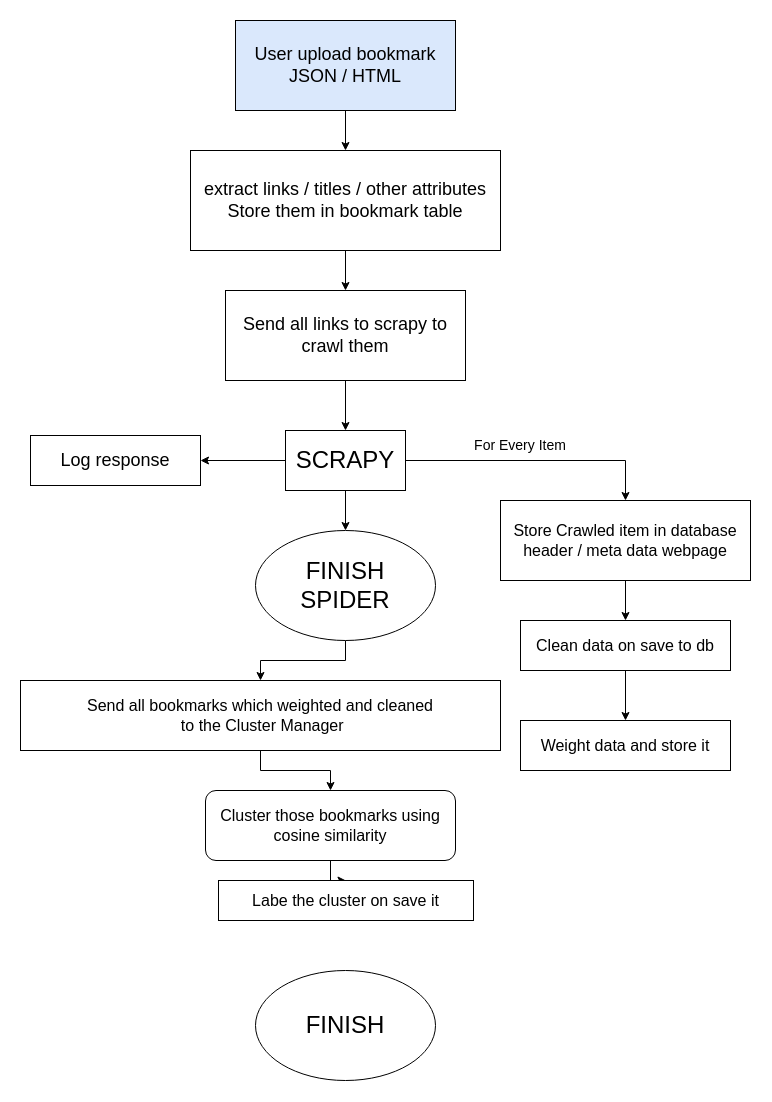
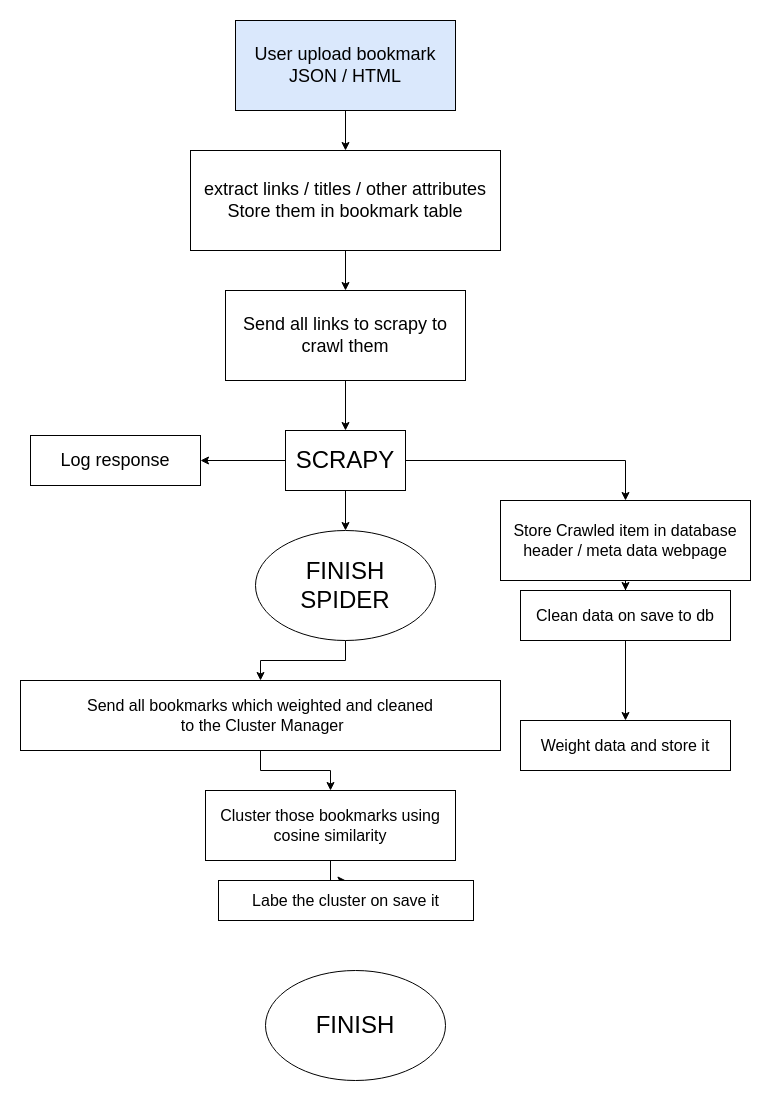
  <mxCell id="0" />
  <mxCell id="1" parent="0" />
  <mxCell id="2" value="" style="edgeStyle=orthogonalEdgeStyle;rounded=0;orthogonalLoop=1;jettySize=auto;html=1;" edge="1" parent="1" source="3" target="5"><mxGeometry relative="1" as="geometry" /></mxCell>
  <mxCell id="3" value="&lt;font style=&quot;font-size: 18px;&quot;&gt;User upload bookmark&lt;br&gt;JSON / HTML&lt;br&gt;&lt;/font&gt;" style="rounded=0;whiteSpace=wrap;html=1;fillColor=#dae8fc;" vertex="1" parent="1"><mxGeometry x="235" y="20" width="220" height="90" as="geometry" /></mxCell>
  <mxCell id="4" value="" style="edgeStyle=orthogonalEdgeStyle;rounded=0;orthogonalLoop=1;jettySize=auto;html=1;" edge="1" parent="1" source="5" target="7"><mxGeometry relative="1" as="geometry" /></mxCell>
  <mxCell id="5" value="&lt;font style=&quot;&quot;&gt;&lt;font style=&quot;font-size: 18px;&quot;&gt;extract links / titles / other attributes&lt;br&gt;Store them in bookmark table&lt;/font&gt;&lt;br&gt;&lt;/font&gt;" style="rounded=0;whiteSpace=wrap;html=1;" vertex="1" parent="1"><mxGeometry x="190" y="150" width="310" height="100" as="geometry" /></mxCell>
  <mxCell id="6" value="" style="edgeStyle=orthogonalEdgeStyle;rounded=0;orthogonalLoop=1;jettySize=auto;html=1;" edge="1" parent="1" source="7" target="11"><mxGeometry relative="1" as="geometry" /></mxCell>
  <mxCell id="7" value="&lt;font style=&quot;font-size: 18px;&quot;&gt;Send all links to scrapy to crawl them&lt;/font&gt;" style="rounded=0;whiteSpace=wrap;html=1;" vertex="1" parent="1"><mxGeometry x="225" y="290" width="240" height="90" as="geometry" /></mxCell>
  <mxCell id="8" value="" style="edgeStyle=orthogonalEdgeStyle;rounded=0;orthogonalLoop=1;jettySize=auto;html=1;" edge="1" parent="1" source="11" target="12"><mxGeometry relative="1" as="geometry" /></mxCell>
  <mxCell id="9" value="" style="edgeStyle=orthogonalEdgeStyle;rounded=0;orthogonalLoop=1;jettySize=auto;html=1;" edge="1" parent="1" source="11" target="14"><mxGeometry relative="1" as="geometry" /></mxCell>
  <mxCell id="10" value="" style="edgeStyle=orthogonalEdgeStyle;rounded=0;orthogonalLoop=1;jettySize=auto;html=1;" edge="1" parent="1" source="11" target="20"><mxGeometry relative="1" as="geometry" /></mxCell>
  <mxCell id="11" value="&lt;font style=&quot;font-size: 24px;&quot;&gt;SCRAPY&lt;/font&gt;" style="rounded=0;whiteSpace=wrap;html=1;" vertex="1" parent="1"><mxGeometry x="285" y="430" width="120" height="60" as="geometry" /></mxCell>
  <mxCell id="12" value="&lt;font style=&quot;font-size: 18px;&quot;&gt;Log response&lt;/font&gt;" style="rounded=0;whiteSpace=wrap;html=1;" vertex="1" parent="1"><mxGeometry x="30" y="435" width="170" height="50" as="geometry" /></mxCell>
  <mxCell id="13" value="" style="edgeStyle=orthogonalEdgeStyle;rounded=0;orthogonalLoop=1;jettySize=auto;html=1;" edge="1" parent="1" source="14" target="16"><mxGeometry relative="1" as="geometry" /></mxCell>
  <mxCell id="14" value="&lt;font style=&quot;font-size: 16px;&quot;&gt;Store Crawled item in database&lt;br&gt;header / meta data webpage&lt;/font&gt;" style="rounded=0;whiteSpace=wrap;html=1;" vertex="1" parent="1"><mxGeometry x="500" y="500" width="250" height="80" as="geometry" /></mxCell>
  <mxCell id="15" value="" style="edgeStyle=orthogonalEdgeStyle;rounded=0;orthogonalLoop=1;jettySize=auto;html=1;" edge="1" parent="1" source="16" target="17"><mxGeometry relative="1" as="geometry" /></mxCell>
- <mxCell id="16" value="&lt;font size=&quot;3&quot;&gt;Clean data on save to db&lt;/font&gt;" style="rounded=0;whiteSpace=wrap;html=1;" vertex="1" parent="1"><mxGeometry x="520" y="620" width="210" height="50" as="geometry" /></mxCell>
+ <mxCell id="16" value="&lt;font size=&quot;3&quot;&gt;Clean data on save to db&lt;/font&gt;" style="rounded=0;whiteSpace=wrap;html=1;" vertex="1" parent="1"><mxGeometry x="520" y="590" width="210" height="50" as="geometry" /></mxCell>
  <mxCell id="17" value="&lt;font size=&quot;3&quot;&gt;Weight data and store it&lt;/font&gt;" style="rounded=0;whiteSpace=wrap;html=1;" vertex="1" parent="1"><mxGeometry x="520" y="720" width="210" height="50" as="geometry" /></mxCell>
- <mxCell id="18" value="&lt;font style=&quot;font-size: 14px;&quot;&gt;For Every Item&lt;/font&gt;" style="text;html=1;strokeColor=none;fillColor=none;align=center;verticalAlign=middle;whiteSpace=wrap;rounded=0;" vertex="1" parent="1"><mxGeometry x="455" y="430" width="130" height="30" as="geometry" /></mxCell>
  <mxCell id="19" value="" style="edgeStyle=orthogonalEdgeStyle;rounded=0;orthogonalLoop=1;jettySize=auto;html=1;" edge="1" parent="1" source="20" target="22"><mxGeometry relative="1" as="geometry" /></mxCell>
  <mxCell id="20" value="&lt;font style=&quot;font-size: 24px;&quot;&gt;FINISH&lt;br style=&quot;border-color: var(--border-color);&quot;&gt;SPIDER&lt;/font&gt;" style="ellipse;whiteSpace=wrap;html=1;" vertex="1" parent="1"><mxGeometry x="255" y="530" width="180" height="110" as="geometry" /></mxCell>
  <mxCell id="21" value="" style="edgeStyle=orthogonalEdgeStyle;rounded=0;orthogonalLoop=1;jettySize=auto;html=1;" edge="1" parent="1" source="22" target="24"><mxGeometry relative="1" as="geometry" /></mxCell>
  <mxCell id="22" value="&lt;font style=&quot;font-size: 16px;&quot;&gt;Send all bookmarks which weighted and cleaned&lt;br&gt;&amp;nbsp;to the Cluster Manager&lt;/font&gt;" style="rounded=0;whiteSpace=wrap;html=1;" vertex="1" parent="1"><mxGeometry x="20" y="680" width="480" height="70" as="geometry" /></mxCell>
  <mxCell id="23" value="" style="edgeStyle=orthogonalEdgeStyle;rounded=0;orthogonalLoop=1;jettySize=auto;html=1;" edge="1" parent="1" source="24" target="25"><mxGeometry relative="1" as="geometry" /></mxCell>
- <mxCell id="24" value="&lt;font style=&quot;font-size: 16px;&quot;&gt;Cluster those bookmarks using cosine similarity&lt;/font&gt;" style="whiteSpace=wrap;html=1;rounded=1;" vertex="1" parent="1"><mxGeometry x="205" y="790" width="250" height="70" as="geometry" /></mxCell>
+ <mxCell id="24" value="&lt;font style=&quot;font-size: 16px;&quot;&gt;Cluster those bookmarks using cosine similarity&lt;/font&gt;" style="rounded=0;whiteSpace=wrap;html=1;" vertex="1" parent="1"><mxGeometry x="205" y="790" width="250" height="70" as="geometry" /></mxCell>
  <mxCell id="25" value="&lt;font style=&quot;font-size: 16px;&quot;&gt;Labe the cluster on save it&lt;/font&gt;" style="rounded=0;whiteSpace=wrap;html=1;" vertex="1" parent="1"><mxGeometry x="218" y="880" width="255" height="40" as="geometry" /></mxCell>
- <mxCell id="26" value="&lt;font style=&quot;font-size: 24px;&quot;&gt;FINISH&lt;/font&gt;" style="ellipse;whiteSpace=wrap;html=1;" vertex="1" parent="1"><mxGeometry x="255" y="970" width="180" height="110" as="geometry" /></mxCell>
+ <mxCell id="26" value="&lt;font style=&quot;font-size: 24px;&quot;&gt;FINISH&lt;/font&gt;" style="ellipse;whiteSpace=wrap;html=1;" vertex="1" parent="1"><mxGeometry x="265" y="970" width="180" height="110" as="geometry" /></mxCell>
